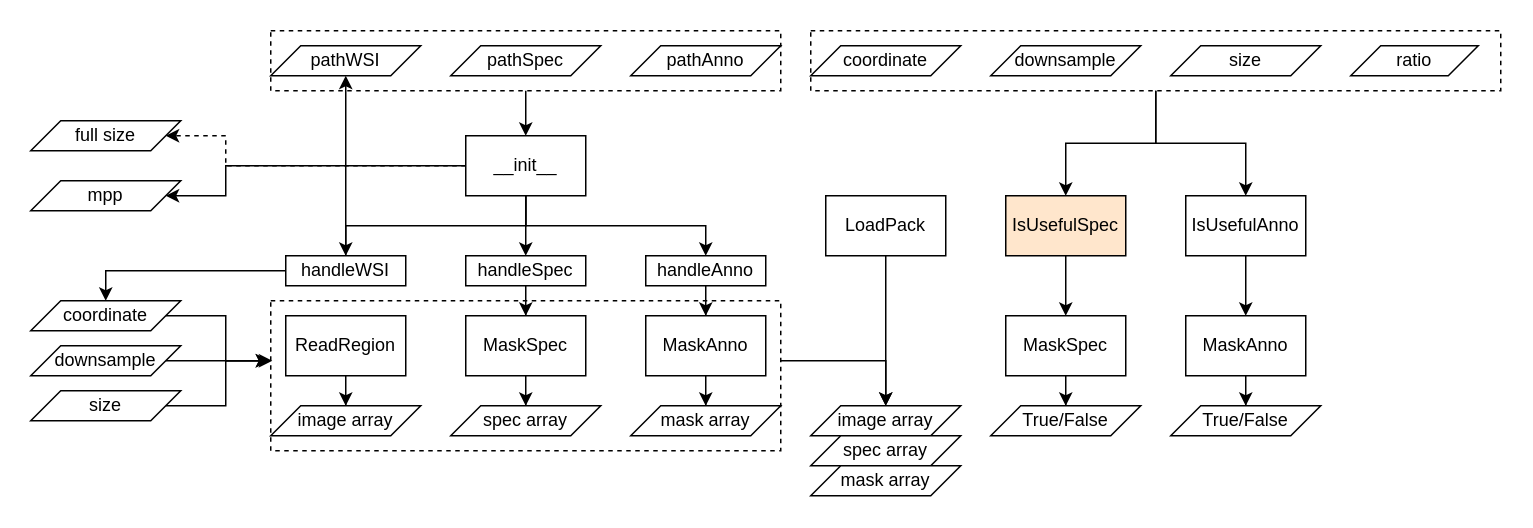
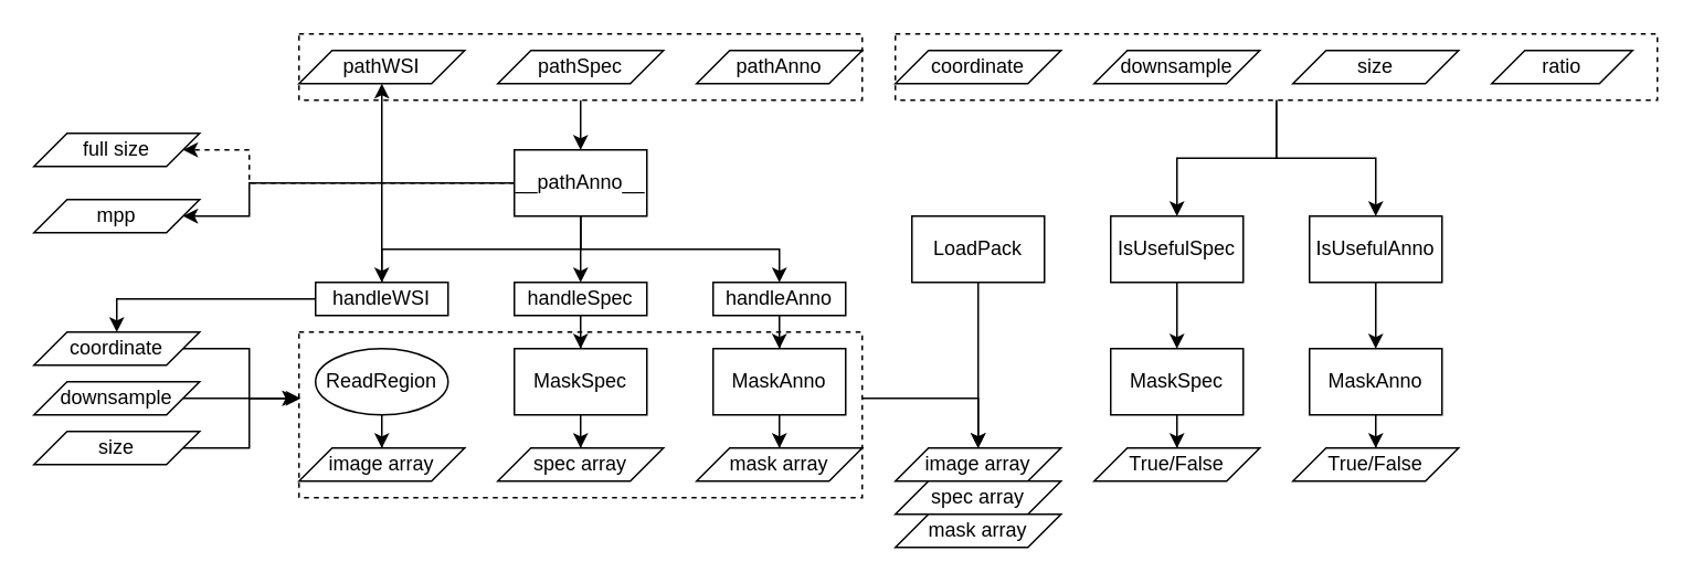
  <mxCell id="0" />
  <mxCell id="1" parent="0" />
  <mxCell id="2" value="" style="rounded=0;whiteSpace=wrap;html=1;fillColor=none;dashed=1;" parent="1" vertex="1"><mxGeometry x="180" y="20" width="340" height="40" as="geometry" /></mxCell>
  <mxCell id="3" style="edgeStyle=orthogonalEdgeStyle;rounded=0;orthogonalLoop=1;jettySize=auto;html=1;entryX=0.5;entryY=0;entryDx=0;entryDy=0;" parent="1" source="5" target="22" edge="1"><mxGeometry relative="1" as="geometry" /></mxCell>
  <mxCell id="4" style="edgeStyle=orthogonalEdgeStyle;rounded=0;orthogonalLoop=1;jettySize=auto;html=1;" parent="1" source="5" target="24" edge="1"><mxGeometry relative="1" as="geometry" /></mxCell>
  <mxCell id="5" value="" style="rounded=0;whiteSpace=wrap;html=1;fillColor=none;dashed=1;" parent="1" vertex="1"><mxGeometry x="540" y="20" width="460" height="40" as="geometry" /></mxCell>
  <mxCell id="6" value="" style="rounded=0;whiteSpace=wrap;html=1;fillColor=none;dashed=1;" parent="1" vertex="1"><mxGeometry x="180" y="200" width="340" height="100" as="geometry" /></mxCell>
  <mxCell id="7" style="edgeStyle=orthogonalEdgeStyle;rounded=0;orthogonalLoop=1;jettySize=auto;html=1;entryX=0.5;entryY=0;entryDx=0;entryDy=0;" parent="1" source="12" target="29" edge="1"><mxGeometry relative="1" as="geometry" /></mxCell>
  <mxCell id="8" style="edgeStyle=orthogonalEdgeStyle;rounded=0;orthogonalLoop=1;jettySize=auto;html=1;entryX=0.5;entryY=0;entryDx=0;entryDy=0;" parent="1" source="12" target="27" edge="1"><mxGeometry relative="1" as="geometry"><Array as="points"><mxPoint x="350" y="150" /><mxPoint x="230" y="150" /></Array></mxGeometry></mxCell>
  <mxCell id="9" style="edgeStyle=orthogonalEdgeStyle;rounded=0;orthogonalLoop=1;jettySize=auto;html=1;" parent="1" source="12" target="31" edge="1"><mxGeometry relative="1" as="geometry"><Array as="points"><mxPoint x="350" y="150" /><mxPoint x="470" y="150" /></Array></mxGeometry></mxCell>
  <mxCell id="10" style="edgeStyle=orthogonalEdgeStyle;rounded=0;orthogonalLoop=1;jettySize=auto;html=1;dashed=1;" parent="1" source="12" target="60" edge="1"><mxGeometry relative="1" as="geometry"><Array as="points"><mxPoint x="150" y="110" /><mxPoint x="150" y="90" /></Array></mxGeometry></mxCell>
  <mxCell id="11" style="edgeStyle=orthogonalEdgeStyle;rounded=0;orthogonalLoop=1;jettySize=auto;html=1;entryX=1;entryY=0.5;entryDx=0;entryDy=0;" parent="1" source="12" target="59" edge="1"><mxGeometry relative="1" as="geometry"><Array as="points"><mxPoint x="150" y="110" /><mxPoint x="150" y="130" /></Array></mxGeometry></mxCell>
- <mxCell id="12" value="__init__" style="rounded=0;whiteSpace=wrap;html=1;" parent="1" vertex="1"><mxGeometry x="310" y="90" width="80" height="40" as="geometry" /></mxCell>
+ <mxCell id="12" value="__pathAnno__" style="rounded=0;whiteSpace=wrap;html=1;" parent="1" vertex="1"><mxGeometry x="310" y="90" width="80" height="40" as="geometry" /></mxCell>
  <mxCell id="13" style="edgeStyle=orthogonalEdgeStyle;rounded=0;orthogonalLoop=1;jettySize=auto;html=1;entryX=0.5;entryY=0;entryDx=0;entryDy=0;" parent="1" source="14" target="32" edge="1"><mxGeometry relative="1" as="geometry" /></mxCell>
- <mxCell id="14" value="ReadRegion" style="rounded=0;whiteSpace=wrap;html=1;" parent="1" vertex="1"><mxGeometry x="190" y="210" width="80" height="40" as="geometry" /></mxCell>
+ <mxCell id="14" value="ReadRegion" style="ellipse;whiteSpace=wrap;html=1;" parent="1" vertex="1"><mxGeometry x="190" y="210" width="80" height="40" as="geometry" /></mxCell>
  <mxCell id="15" style="edgeStyle=orthogonalEdgeStyle;rounded=0;orthogonalLoop=1;jettySize=auto;html=1;" parent="1" source="16" target="33" edge="1"><mxGeometry relative="1" as="geometry" /></mxCell>
  <mxCell id="16" value="MaskSpec" style="rounded=0;whiteSpace=wrap;html=1;" parent="1" vertex="1"><mxGeometry x="310" y="210" width="80" height="40" as="geometry" /></mxCell>
  <mxCell id="17" style="edgeStyle=orthogonalEdgeStyle;rounded=0;orthogonalLoop=1;jettySize=auto;html=1;entryX=0.5;entryY=0;entryDx=0;entryDy=0;" parent="1" source="18" target="34" edge="1"><mxGeometry relative="1" as="geometry" /></mxCell>
  <mxCell id="18" value="MaskAnno" style="rounded=0;whiteSpace=wrap;html=1;" parent="1" vertex="1"><mxGeometry x="430" y="210" width="80" height="40" as="geometry" /></mxCell>
  <mxCell id="19" style="edgeStyle=orthogonalEdgeStyle;rounded=0;orthogonalLoop=1;jettySize=auto;html=1;entryX=0.5;entryY=0;entryDx=0;entryDy=0;" parent="1" source="20" target="41" edge="1"><mxGeometry relative="1" as="geometry" /></mxCell>
  <mxCell id="20" value="LoadPack" style="rounded=0;whiteSpace=wrap;html=1;" parent="1" vertex="1"><mxGeometry x="550" y="130" width="80" height="40" as="geometry" /></mxCell>
  <mxCell id="21" style="edgeStyle=orthogonalEdgeStyle;rounded=0;orthogonalLoop=1;jettySize=auto;html=1;entryX=0.5;entryY=0;entryDx=0;entryDy=0;" parent="1" source="22" target="46" edge="1"><mxGeometry relative="1" as="geometry" /></mxCell>
- <mxCell id="22" value="IsUsefulSpec" style="rounded=0;whiteSpace=wrap;html=1;fillColor=#ffe6cc;" parent="1" vertex="1"><mxGeometry x="670" y="130" width="80" height="40" as="geometry" /></mxCell>
+ <mxCell id="22" value="IsUsefulSpec" style="rounded=0;whiteSpace=wrap;html=1;" parent="1" vertex="1"><mxGeometry x="670" y="130" width="80" height="40" as="geometry" /></mxCell>
  <mxCell id="23" style="edgeStyle=orthogonalEdgeStyle;rounded=0;orthogonalLoop=1;jettySize=auto;html=1;entryX=0.5;entryY=0;entryDx=0;entryDy=0;" parent="1" source="24" target="48" edge="1"><mxGeometry relative="1" as="geometry" /></mxCell>
  <mxCell id="24" value="IsUsefulAnno" style="rounded=0;whiteSpace=wrap;html=1;" parent="1" vertex="1"><mxGeometry x="790" y="130" width="80" height="40" as="geometry" /></mxCell>
  <mxCell id="25" style="edgeStyle=orthogonalEdgeStyle;rounded=0;orthogonalLoop=1;jettySize=auto;html=1;" parent="1" source="27" target="54" edge="1"><mxGeometry relative="1" as="geometry" /></mxCell>
  <mxCell id="26" value="" style="edgeStyle=orthogonalEdgeStyle;rounded=0;orthogonalLoop=1;jettySize=auto;html=1;" parent="1" source="27" target="36" edge="1"><mxGeometry relative="1" as="geometry" /></mxCell>
  <mxCell id="27" value="handleWSI" style="rounded=0;whiteSpace=wrap;html=1;" parent="1" vertex="1"><mxGeometry x="190" y="170" width="80" height="20" as="geometry" /></mxCell>
  <mxCell id="28" style="edgeStyle=orthogonalEdgeStyle;rounded=0;orthogonalLoop=1;jettySize=auto;html=1;entryX=0.5;entryY=0;entryDx=0;entryDy=0;" parent="1" source="29" target="16" edge="1"><mxGeometry relative="1" as="geometry" /></mxCell>
  <mxCell id="29" value="handleSpec" style="rounded=0;whiteSpace=wrap;html=1;" parent="1" vertex="1"><mxGeometry x="310" y="170" width="80" height="20" as="geometry" /></mxCell>
  <mxCell id="30" style="edgeStyle=orthogonalEdgeStyle;rounded=0;orthogonalLoop=1;jettySize=auto;html=1;entryX=0.5;entryY=0;entryDx=0;entryDy=0;" parent="1" source="31" target="18" edge="1"><mxGeometry relative="1" as="geometry" /></mxCell>
  <mxCell id="31" value="handleAnno" style="rounded=0;whiteSpace=wrap;html=1;" parent="1" vertex="1"><mxGeometry x="430" y="170" width="80" height="20" as="geometry" /></mxCell>
  <mxCell id="32" value="image array" style="shape=parallelogram;perimeter=parallelogramPerimeter;whiteSpace=wrap;html=1;fixedSize=1;" parent="1" vertex="1"><mxGeometry x="180" y="270" width="100" height="20" as="geometry" /></mxCell>
  <mxCell id="33" value="spec array" style="shape=parallelogram;perimeter=parallelogramPerimeter;whiteSpace=wrap;html=1;fixedSize=1;" parent="1" vertex="1"><mxGeometry x="300" y="270" width="100" height="20" as="geometry" /></mxCell>
  <mxCell id="34" value="mask array" style="shape=parallelogram;perimeter=parallelogramPerimeter;whiteSpace=wrap;html=1;fixedSize=1;" parent="1" vertex="1"><mxGeometry x="420" y="270" width="100" height="20" as="geometry" /></mxCell>
  <mxCell id="35" style="edgeStyle=orthogonalEdgeStyle;rounded=0;orthogonalLoop=1;jettySize=auto;html=1;entryX=-0.003;entryY=0.4;entryDx=0;entryDy=0;entryPerimeter=0;" parent="1" source="36" target="6" edge="1"><mxGeometry relative="1" as="geometry" /></mxCell>
  <mxCell id="36" value="coordinate" style="shape=parallelogram;perimeter=parallelogramPerimeter;whiteSpace=wrap;html=1;fixedSize=1;" parent="1" vertex="1"><mxGeometry x="20" y="200" width="100" height="20" as="geometry" /></mxCell>
  <mxCell id="37" style="edgeStyle=orthogonalEdgeStyle;rounded=0;orthogonalLoop=1;jettySize=auto;html=1;entryX=0.003;entryY=0.4;entryDx=0;entryDy=0;entryPerimeter=0;" parent="1" source="38" target="6" edge="1"><mxGeometry relative="1" as="geometry"><Array as="points"><mxPoint x="150" y="270" /><mxPoint x="150" y="240" /></Array></mxGeometry></mxCell>
  <mxCell id="38" value="size" style="shape=parallelogram;perimeter=parallelogramPerimeter;whiteSpace=wrap;html=1;fixedSize=1;" parent="1" vertex="1"><mxGeometry x="20" y="260" width="100" height="20" as="geometry" /></mxCell>
  <mxCell id="39" style="edgeStyle=orthogonalEdgeStyle;rounded=0;orthogonalLoop=1;jettySize=auto;html=1;entryX=-0.003;entryY=0.4;entryDx=0;entryDy=0;entryPerimeter=0;" parent="1" source="40" target="6" edge="1"><mxGeometry relative="1" as="geometry" /></mxCell>
  <mxCell id="40" value="downsample" style="shape=parallelogram;perimeter=parallelogramPerimeter;whiteSpace=wrap;html=1;fixedSize=1;" parent="1" vertex="1"><mxGeometry x="20" y="230" width="100" height="20" as="geometry" /></mxCell>
  <mxCell id="41" value="image array" style="shape=parallelogram;perimeter=parallelogramPerimeter;whiteSpace=wrap;html=1;fixedSize=1;" parent="1" vertex="1"><mxGeometry x="540" y="270" width="100" height="20" as="geometry" /></mxCell>
  <mxCell id="42" value="spec array" style="shape=parallelogram;perimeter=parallelogramPerimeter;whiteSpace=wrap;html=1;fixedSize=1;" parent="1" vertex="1"><mxGeometry x="540" y="290" width="100" height="20" as="geometry" /></mxCell>
  <mxCell id="43" value="mask array" style="shape=parallelogram;perimeter=parallelogramPerimeter;whiteSpace=wrap;html=1;fixedSize=1;" parent="1" vertex="1"><mxGeometry x="540" y="310" width="100" height="20" as="geometry" /></mxCell>
  <mxCell id="44" value="" style="endArrow=classic;html=1;rounded=0;entryX=0.5;entryY=0;entryDx=0;entryDy=0;" parent="1" target="41" edge="1"><mxGeometry width="50" height="50" relative="1" as="geometry"><mxPoint x="520" y="240" as="sourcePoint" /><mxPoint x="430" y="300" as="targetPoint" /><Array as="points"><mxPoint x="590" y="240" /></Array></mxGeometry></mxCell>
  <mxCell id="45" style="edgeStyle=orthogonalEdgeStyle;rounded=0;orthogonalLoop=1;jettySize=auto;html=1;" parent="1" source="46" target="49" edge="1"><mxGeometry relative="1" as="geometry" /></mxCell>
  <mxCell id="46" value="MaskSpec" style="rounded=0;whiteSpace=wrap;html=1;" parent="1" vertex="1"><mxGeometry x="670" y="210" width="80" height="40" as="geometry" /></mxCell>
  <mxCell id="47" style="edgeStyle=orthogonalEdgeStyle;rounded=0;orthogonalLoop=1;jettySize=auto;html=1;entryX=0.5;entryY=0;entryDx=0;entryDy=0;" parent="1" source="48" target="50" edge="1"><mxGeometry relative="1" as="geometry" /></mxCell>
  <mxCell id="48" value="MaskAnno" style="rounded=0;whiteSpace=wrap;html=1;" parent="1" vertex="1"><mxGeometry x="790" y="210" width="80" height="40" as="geometry" /></mxCell>
  <mxCell id="49" value="True/False" style="shape=parallelogram;perimeter=parallelogramPerimeter;whiteSpace=wrap;html=1;fixedSize=1;fillColor=default;" parent="1" vertex="1"><mxGeometry x="660" y="270" width="100" height="20" as="geometry" /></mxCell>
  <mxCell id="50" value="True/False" style="shape=parallelogram;perimeter=parallelogramPerimeter;whiteSpace=wrap;html=1;fixedSize=1;fillColor=default;" parent="1" vertex="1"><mxGeometry x="780" y="270" width="100" height="20" as="geometry" /></mxCell>
  <mxCell id="51" value="coordinate" style="shape=parallelogram;perimeter=parallelogramPerimeter;whiteSpace=wrap;html=1;fixedSize=1;" parent="1" vertex="1"><mxGeometry x="540" y="30" width="100" height="20" as="geometry" /></mxCell>
  <mxCell id="52" value="size" style="shape=parallelogram;perimeter=parallelogramPerimeter;whiteSpace=wrap;html=1;fixedSize=1;" parent="1" vertex="1"><mxGeometry x="780" y="30" width="100" height="20" as="geometry" /></mxCell>
  <mxCell id="53" value="downsample" style="shape=parallelogram;perimeter=parallelogramPerimeter;whiteSpace=wrap;html=1;fixedSize=1;" parent="1" vertex="1"><mxGeometry x="660" y="30" width="100" height="20" as="geometry" /></mxCell>
  <mxCell id="54" value="pathWSI" style="shape=parallelogram;perimeter=parallelogramPerimeter;whiteSpace=wrap;html=1;fixedSize=1;" parent="1" vertex="1"><mxGeometry x="180" y="30" width="100" height="20" as="geometry" /></mxCell>
  <mxCell id="55" value="pathSpec" style="shape=parallelogram;perimeter=parallelogramPerimeter;whiteSpace=wrap;html=1;fixedSize=1;" parent="1" vertex="1"><mxGeometry x="300" y="30" width="100" height="20" as="geometry" /></mxCell>
  <mxCell id="56" value="pathAnno" style="shape=parallelogram;perimeter=parallelogramPerimeter;whiteSpace=wrap;html=1;fixedSize=1;" parent="1" vertex="1"><mxGeometry x="420" y="30" width="100" height="20" as="geometry" /></mxCell>
  <mxCell id="57" style="edgeStyle=orthogonalEdgeStyle;rounded=0;orthogonalLoop=1;jettySize=auto;html=1;entryX=0.5;entryY=0;entryDx=0;entryDy=0;" parent="1" source="2" target="12" edge="1"><mxGeometry relative="1" as="geometry" /></mxCell>
  <mxCell id="58" value="ratio" style="shape=parallelogram;perimeter=parallelogramPerimeter;whiteSpace=wrap;html=1;fixedSize=1;" parent="1" vertex="1"><mxGeometry x="900" y="30" width="85" height="20" as="geometry" /></mxCell>
  <mxCell id="59" value="mpp" style="shape=parallelogram;perimeter=parallelogramPerimeter;whiteSpace=wrap;html=1;fixedSize=1;fillColor=default;" parent="1" vertex="1"><mxGeometry x="20" y="120" width="100" height="20" as="geometry" /></mxCell>
  <mxCell id="60" value="full size" style="shape=parallelogram;perimeter=parallelogramPerimeter;whiteSpace=wrap;html=1;fixedSize=1;fillColor=default;" parent="1" vertex="1"><mxGeometry x="20" y="80" width="100" height="20" as="geometry" /></mxCell>
